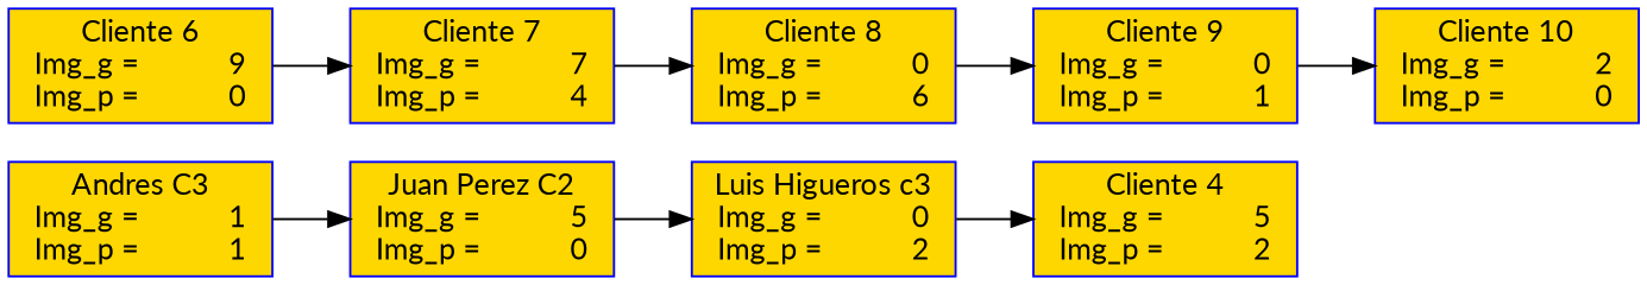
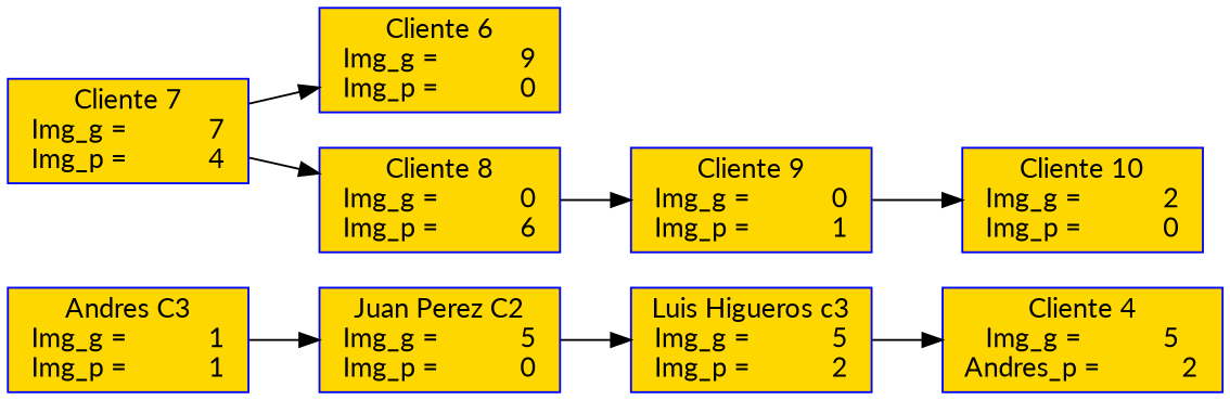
  digraph {
    fontname=Lato
    rankdir=LR
    node [color=blue fillcolor=gold fontname=Lato shape=box style=filled]
    edge [fontname=Lato]
    n1 [label="Andres C3\n Img_g =           1 \n Img_p =           1 "]
    n2 [label="Juan Perez C2\n Img_g =           5 \n Img_p =           0 "]
-   n3 [label="Luis Higueros c3\n Img_g =           0 \n Img_p =           2 "]
-   n4 [label="Cliente 4\n Img_g =           5 \n Img_p =           2 "]
+   n3 [label="Luis Higueros c3\n Img_g =           5 \n Img_p =           2 "]
+   n4 [label="Cliente 4\n Img_g =           5 \n Andres_p =           2 "]
    n5 [label="Cliente 6\n Img_g =           9 \n Img_p =           0 "]
    n6 [label="Cliente 7\n Img_g =           7 \n Img_p =           4 "]
    n7 [label="Cliente 8\n Img_g =           0 \n Img_p =           6 "]
    n8 [label="Cliente 9\n Img_g =           0 \n Img_p =           1 "]
    n9 [label="Cliente 10\n Img_g =           2 \n Img_p =           0 "]
    n1 -> n2
    n2 -> n3
    n3 -> n4
-   n5 -> n6
+   n6 -> n5
    n6 -> n7
    n7 -> n8
    n8 -> n9
  }
